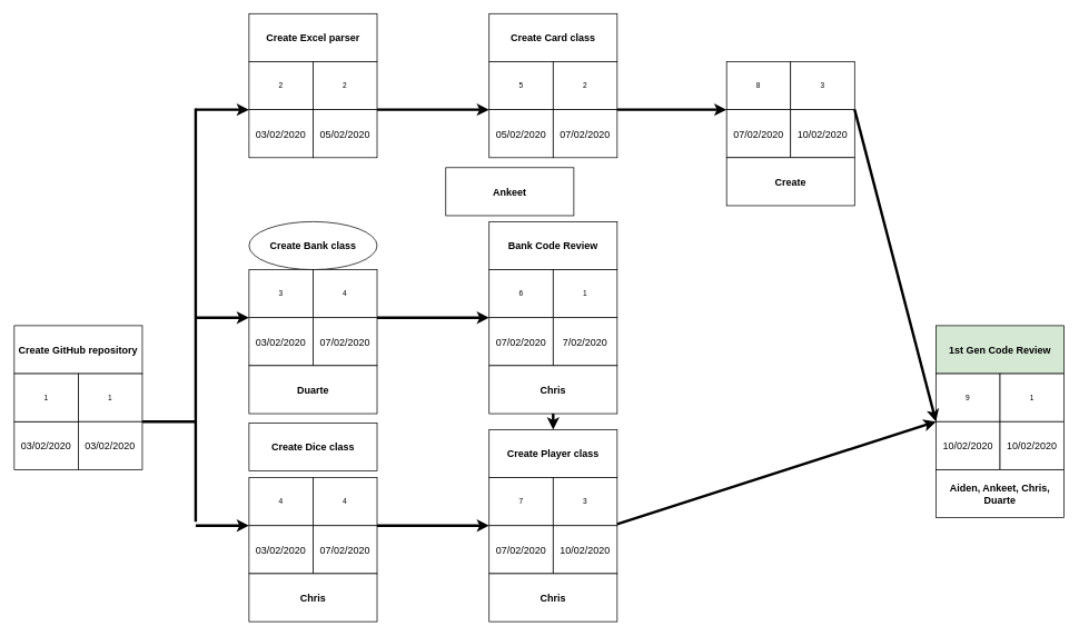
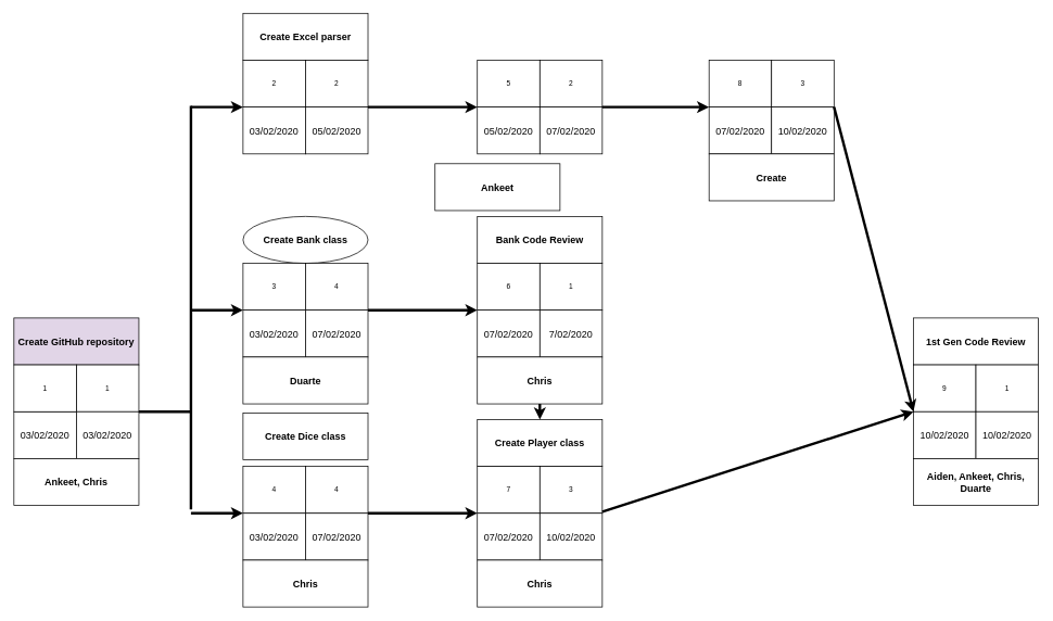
  <mxCell id="0" />
  <mxCell id="1" parent="0" />
- <mxCell id="2" value="Create GitHub repository" style="html=1;whiteSpace=wrap;;fontSize=15;fontColor=#000000;fontStyle=1;spacing=5;strokeOpacity=100;strokeWidth=1.2;" parent="1" vertex="1"><mxGeometry x="20" y="488" width="192" height="72" as="geometry" /></mxCell>
+ <mxCell id="2" value="Create GitHub repository" style="html=1;whiteSpace=wrap;fontSize=15;fontColor=#000000;fontStyle=1;spacing=5;strokeOpacity=100;strokeWidth=1.2;fillColor=#e1d5e7;" parent="1" vertex="1"><mxGeometry x="20" y="488" width="192" height="72" as="geometry" /></mxCell>
  <mxCell id="3" value="1" style="html=1;whiteSpace=wrap;;fontSize=11;spacing=5;strokeOpacity=100;strokeWidth=1.2;" parent="1" vertex="1"><mxGeometry x="116" y="560" width="96" height="72" as="geometry" /></mxCell>
  <mxCell id="4" value="03/02/2020" style="html=1;whiteSpace=wrap;;fontSize=15;fontColor=#000000;spacing=5;strokeOpacity=100;strokeWidth=1.2;" parent="1" vertex="1"><mxGeometry x="20" y="632" width="96" height="72" as="geometry" /></mxCell>
  <mxCell id="5" value="03/02/2020" style="html=1;whiteSpace=wrap;;fontSize=15;fontColor=#000000;spacing=5;strokeOpacity=100;strokeWidth=1.2;" parent="1" vertex="1"><mxGeometry x="116" y="632" width="96" height="72" as="geometry" /></mxCell>
+ <mxCell id="6" value="Ankeet, Chris" style="html=1;whiteSpace=wrap;;fontSize=15;fontColor=#000000;fontStyle=1;spacing=5;strokeOpacity=100;strokeWidth=1.2;" parent="1" vertex="1"><mxGeometry x="20" y="704" width="192" height="72" as="geometry" /></mxCell>
  <mxCell id="7" value="Create Excel parser" style="html=1;whiteSpace=wrap;;fontSize=15;fontColor=#000000;fontStyle=1;spacing=5;strokeOpacity=100;strokeWidth=1.2;" parent="1" vertex="1"><mxGeometry x="372" y="20" width="192" height="72" as="geometry" /></mxCell>
  <mxCell id="8" value="2" style="html=1;whiteSpace=wrap;;fontSize=11;spacing=5;strokeOpacity=100;strokeWidth=1.2;" parent="1" vertex="1"><mxGeometry x="372" y="92" width="96" height="72" as="geometry" /></mxCell>
  <mxCell id="9" value="2" style="html=1;whiteSpace=wrap;;fontSize=11;spacing=5;strokeOpacity=100;strokeWidth=1.2;" parent="1" vertex="1"><mxGeometry x="468" y="92" width="96" height="72" as="geometry" /></mxCell>
  <mxCell id="10" value="03/02/2020" style="html=1;whiteSpace=wrap;;fontSize=15;fontColor=#000000;spacing=5;strokeOpacity=100;strokeWidth=1.2;" parent="1" vertex="1"><mxGeometry x="372" y="164" width="96" height="72" as="geometry" /></mxCell>
  <mxCell id="11" value="05/02/2020" style="html=1;whiteSpace=wrap;;fontSize=15;fontColor=#000000;spacing=5;strokeOpacity=100;strokeWidth=1.2;" parent="1" vertex="1"><mxGeometry x="468" y="164" width="96" height="72" as="geometry" /></mxCell>
  <mxCell id="12" value="8" style="html=1;whiteSpace=wrap;;fontSize=11;spacing=5;strokeOpacity=100;strokeWidth=1.2;" parent="1" vertex="1"><mxGeometry x="1088" y="92" width="96" height="72" as="geometry" /></mxCell>
  <mxCell id="13" value="3" style="html=1;whiteSpace=wrap;;fontSize=11;spacing=5;strokeOpacity=100;strokeWidth=1.2;" parent="1" vertex="1"><mxGeometry x="1184" y="92" width="96" height="72" as="geometry" /></mxCell>
  <mxCell id="14" value="07/02/2020" style="html=1;whiteSpace=wrap;;fontSize=15;fontColor=#000000;spacing=5;strokeOpacity=100;strokeWidth=1.2;" parent="1" vertex="1"><mxGeometry x="1088" y="164" width="96" height="72" as="geometry" /></mxCell>
  <mxCell id="15" value="10/02/2020" style="html=1;whiteSpace=wrap;;fontSize=15;fontColor=#000000;spacing=5;strokeOpacity=100;strokeWidth=1.2;" parent="1" vertex="1"><mxGeometry x="1184" y="164" width="96" height="72" as="geometry" /></mxCell>
  <mxCell id="16" value="Create" style="html=1;whiteSpace=wrap;;fontSize=15;fontColor=#000000;fontStyle=1;spacing=5;strokeOpacity=100;strokeWidth=1.2;" parent="1" vertex="1"><mxGeometry x="1088" y="236" width="192" height="72" as="geometry" /></mxCell>
- <mxCell id="17" value="Create Card class" style="html=1;whiteSpace=wrap;;fontSize=15;fontColor=#000000;fontStyle=1;spacing=5;strokeOpacity=100;strokeWidth=1.2;" parent="1" vertex="1"><mxGeometry x="732" y="20" width="192" height="72" as="geometry" /></mxCell>
  <mxCell id="18" value="5" style="html=1;whiteSpace=wrap;;fontSize=11;spacing=5;strokeOpacity=100;strokeWidth=1.2;" parent="1" vertex="1"><mxGeometry x="732" y="92" width="96" height="72" as="geometry" /></mxCell>
  <mxCell id="19" value="2" style="html=1;whiteSpace=wrap;;fontSize=11;spacing=5;strokeOpacity=100;strokeWidth=1.2;" parent="1" vertex="1"><mxGeometry x="828" y="92" width="96" height="72" as="geometry" /></mxCell>
  <mxCell id="20" value="05/02/2020" style="html=1;whiteSpace=wrap;;fontSize=15;fontColor=#000000;spacing=5;strokeOpacity=100;strokeWidth=1.2;" parent="1" vertex="1"><mxGeometry x="732" y="164" width="96" height="72" as="geometry" /></mxCell>
  <mxCell id="21" value="07/02/2020" style="html=1;whiteSpace=wrap;;fontSize=15;fontColor=#000000;spacing=5;strokeOpacity=100;strokeWidth=1.2;" parent="1" vertex="1"><mxGeometry x="828" y="164" width="96" height="72" as="geometry" /></mxCell>
  <mxCell id="22" value="Ankeet" style="html=1;whiteSpace=wrap;;fontSize=15;fontColor=#000000;fontStyle=1;spacing=5;strokeOpacity=100;strokeWidth=1.2;" parent="1" vertex="1"><mxGeometry x="667" y="251" width="192" height="72" as="geometry" /></mxCell>
  <mxCell id="23" value="Create Player class" style="html=1;whiteSpace=wrap;;fontSize=15;fontColor=#000000;fontStyle=1;spacing=5;strokeOpacity=100;strokeWidth=1.2;" parent="1" vertex="1"><mxGeometry x="732" y="644" width="192" height="72" as="geometry" /></mxCell>
  <mxCell id="24" value="7" style="html=1;whiteSpace=wrap;;fontSize=11;spacing=5;strokeOpacity=100;strokeWidth=1.2;" parent="1" vertex="1"><mxGeometry x="732" y="716" width="96" height="72" as="geometry" /></mxCell>
  <mxCell id="25" value="3" style="html=1;whiteSpace=wrap;;fontSize=11;spacing=5;strokeOpacity=100;strokeWidth=1.2;" parent="1" vertex="1"><mxGeometry x="828" y="716" width="96" height="72" as="geometry" /></mxCell>
  <mxCell id="26" value="07/02/2020" style="html=1;whiteSpace=wrap;;fontSize=15;fontColor=#000000;spacing=5;strokeOpacity=100;strokeWidth=1.2;" parent="1" vertex="1"><mxGeometry x="732" y="788" width="96" height="72" as="geometry" /></mxCell>
  <mxCell id="27" value="10/02/2020" style="html=1;whiteSpace=wrap;;fontSize=15;fontColor=#000000;spacing=5;strokeOpacity=100;strokeWidth=1.2;" parent="1" vertex="1"><mxGeometry x="828" y="788" width="96" height="72" as="geometry" /></mxCell>
  <mxCell id="28" value="Chris" style="html=1;whiteSpace=wrap;;fontSize=15;fontColor=#000000;fontStyle=1;spacing=5;strokeOpacity=100;strokeWidth=1.2;" parent="1" vertex="1"><mxGeometry x="732" y="860" width="192" height="72" as="geometry" /></mxCell>
  <mxCell id="29" value="1" style="html=1;whiteSpace=wrap;;fontSize=11;spacing=5;strokeOpacity=100;strokeWidth=1.2;" parent="1" vertex="1"><mxGeometry x="20" y="560" width="96" height="72" as="geometry" /></mxCell>
  <mxCell id="30" value="Create Dice class" style="html=1;whiteSpace=wrap;;fontSize=15;fontColor=#000000;fontStyle=1;spacing=5;strokeOpacity=100;strokeWidth=1.2;" parent="1" vertex="1"><mxGeometry x="372" y="634" width="192" height="72" as="geometry" /></mxCell>
  <mxCell id="31" value="4" style="html=1;whiteSpace=wrap;;fontSize=11;spacing=5;strokeOpacity=100;strokeWidth=1.2;" parent="1" vertex="1"><mxGeometry x="372" y="716" width="96" height="72" as="geometry" /></mxCell>
  <mxCell id="32" value="4" style="html=1;whiteSpace=wrap;;fontSize=11;spacing=5;strokeOpacity=100;strokeWidth=1.2;" parent="1" vertex="1"><mxGeometry x="468" y="716" width="96" height="72" as="geometry" /></mxCell>
  <mxCell id="33" value="03/02/2020" style="html=1;whiteSpace=wrap;;fontSize=15;fontColor=#000000;spacing=5;strokeOpacity=100;strokeWidth=1.2;" parent="1" vertex="1"><mxGeometry x="372" y="788" width="96" height="72" as="geometry" /></mxCell>
  <mxCell id="34" value="07/02/2020" style="html=1;whiteSpace=wrap;;fontSize=15;fontColor=#000000;spacing=5;strokeOpacity=100;strokeWidth=1.2;" parent="1" vertex="1"><mxGeometry x="468" y="788" width="96" height="72" as="geometry" /></mxCell>
  <mxCell id="35" value="Chris" style="html=1;whiteSpace=wrap;;fontSize=15;fontColor=#000000;fontStyle=1;spacing=5;strokeOpacity=100;strokeWidth=1.2;" parent="1" vertex="1"><mxGeometry x="372" y="860" width="192" height="72" as="geometry" /></mxCell>
  <mxCell id="36" value="Create Bank class" style="ellipse;html=1;whiteSpace=wrap;fontSize=15;fontColor=#000000;fontStyle=1;spacing=5;strokeOpacity=100;strokeWidth=1.2;" parent="1" vertex="1"><mxGeometry x="372" y="332" width="192" height="72" as="geometry" /></mxCell>
  <mxCell id="37" value="3" style="html=1;whiteSpace=wrap;;fontSize=11;spacing=5;strokeOpacity=100;strokeWidth=1.2;" parent="1" vertex="1"><mxGeometry x="372" y="404" width="96" height="72" as="geometry" /></mxCell>
  <mxCell id="38" value="4" style="html=1;whiteSpace=wrap;;fontSize=11;spacing=5;strokeOpacity=100;strokeWidth=1.2;" parent="1" vertex="1"><mxGeometry x="468" y="404" width="96" height="72" as="geometry" /></mxCell>
  <mxCell id="39" value="03/02/2020" style="html=1;whiteSpace=wrap;;fontSize=15;fontColor=#000000;spacing=5;strokeOpacity=100;strokeWidth=1.2;" parent="1" vertex="1"><mxGeometry x="372" y="476" width="96" height="72" as="geometry" /></mxCell>
  <mxCell id="40" value="07/02/2020" style="html=1;whiteSpace=wrap;;fontSize=15;fontColor=#000000;spacing=5;strokeOpacity=100;strokeWidth=1.2;" parent="1" vertex="1"><mxGeometry x="468" y="476" width="96" height="72" as="geometry" /></mxCell>
  <mxCell id="41" value="Duarte" style="html=1;whiteSpace=wrap;;fontSize=15;fontColor=#000000;fontStyle=1;spacing=5;strokeOpacity=100;strokeWidth=1.2;" parent="1" vertex="1"><mxGeometry x="372" y="548" width="192" height="72" as="geometry" /></mxCell>
- <mxCell id="42" value="1st Gen Code Review" style="html=1;whiteSpace=wrap;fontSize=15;fontColor=#000000;fontStyle=1;spacing=5;strokeOpacity=100;strokeWidth=1.2;fillColor=#d5e8d4;" parent="1" vertex="1"><mxGeometry x="1402" y="488" width="192" height="72" as="geometry" /></mxCell>
+ <mxCell id="42" value="1st Gen Code Review" style="html=1;whiteSpace=wrap;;fontSize=15;fontColor=#000000;fontStyle=1;spacing=5;strokeOpacity=100;strokeWidth=1.2;" parent="1" vertex="1"><mxGeometry x="1402" y="488" width="192" height="72" as="geometry" /></mxCell>
  <mxCell id="43" value="9" style="html=1;whiteSpace=wrap;;fontSize=11;spacing=5;strokeOpacity=100;strokeWidth=1.2;" parent="1" vertex="1"><mxGeometry x="1402" y="560" width="96" height="72" as="geometry" /></mxCell>
  <mxCell id="44" value="1" style="html=1;whiteSpace=wrap;;fontSize=11;spacing=5;strokeOpacity=100;strokeWidth=1.2;" parent="1" vertex="1"><mxGeometry x="1498" y="560" width="96" height="72" as="geometry" /></mxCell>
  <mxCell id="45" value="10/02/2020" style="html=1;whiteSpace=wrap;;fontSize=15;fontColor=#000000;spacing=5;strokeOpacity=100;strokeWidth=1.2;" parent="1" vertex="1"><mxGeometry x="1402" y="632" width="96" height="72" as="geometry" /></mxCell>
  <mxCell id="46" value="10/02/2020" style="html=1;whiteSpace=wrap;;fontSize=15;fontColor=#000000;spacing=5;strokeOpacity=100;strokeWidth=1.2;" parent="1" vertex="1"><mxGeometry x="1498" y="632" width="96" height="72" as="geometry" /></mxCell>
  <mxCell id="47" value="Aiden, Ankeet, Chris, Duarte" style="html=1;whiteSpace=wrap;;fontSize=15;fontColor=#000000;fontStyle=1;spacing=5;strokeOpacity=100;strokeWidth=1.2;" parent="1" vertex="1"><mxGeometry x="1402" y="704" width="192" height="72" as="geometry" /></mxCell>
  <mxCell id="48" value="" style="endArrow=none;html=1;strokeWidth=4;" edge="1" parent="1"><mxGeometry width="50" height="50" relative="1" as="geometry"><mxPoint x="292" y="782" as="sourcePoint" /><mxPoint x="292" y="162" as="targetPoint" /></mxGeometry></mxCell>
  <mxCell id="49" value="" style="endArrow=none;html=1;exitX=1;exitY=0;exitDx=0;exitDy=0;strokeWidth=4;" edge="1" parent="1" source="5"><mxGeometry width="50" height="50" relative="1" as="geometry"><mxPoint x="252" y="672" as="sourcePoint" /><mxPoint x="292" y="632" as="targetPoint" /></mxGeometry></mxCell>
  <mxCell id="50" value="" style="endArrow=classic;html=1;strokeWidth=4;entryX=0;entryY=0;entryDx=0;entryDy=0;endFill=1;" edge="1" parent="1" target="10"><mxGeometry width="50" height="50" relative="1" as="geometry"><mxPoint x="292" y="164" as="sourcePoint" /><mxPoint x="302" y="642" as="targetPoint" /></mxGeometry></mxCell>
  <mxCell id="51" value="" style="endArrow=classic;html=1;strokeWidth=4;entryX=0;entryY=1;entryDx=0;entryDy=0;endFill=1;exitX=1;exitY=1;exitDx=0;exitDy=0;" edge="1" parent="1" source="32" target="24"><mxGeometry width="50" height="50" relative="1" as="geometry"><mxPoint x="292" y="476" as="sourcePoint" /><mxPoint x="382" y="174" as="targetPoint" /></mxGeometry></mxCell>
  <mxCell id="52" value="" style="endArrow=classic;html=1;strokeWidth=4;entryX=0;entryY=0;entryDx=0;entryDy=0;endFill=1;" edge="1" parent="1"><mxGeometry width="50" height="50" relative="1" as="geometry"><mxPoint x="292" y="788" as="sourcePoint" /><mxPoint x="372" y="788" as="targetPoint" /></mxGeometry></mxCell>
  <mxCell id="53" value="" style="endArrow=classic;html=1;strokeWidth=4;entryX=0;entryY=0;entryDx=0;entryDy=0;endFill=1;" edge="1" parent="1" target="39"><mxGeometry width="50" height="50" relative="1" as="geometry"><mxPoint x="292" y="476" as="sourcePoint" /><mxPoint x="382" y="798" as="targetPoint" /></mxGeometry></mxCell>
  <mxCell id="54" value="" style="endArrow=classic;html=1;strokeWidth=4;entryX=0;entryY=1;entryDx=0;entryDy=0;endFill=1;exitX=1;exitY=1;exitDx=0;exitDy=0;" edge="1" parent="1" source="9" target="18"><mxGeometry width="50" height="50" relative="1" as="geometry"><mxPoint x="302" y="174" as="sourcePoint" /><mxPoint x="382" y="174" as="targetPoint" /></mxGeometry></mxCell>
  <mxCell id="55" value="" style="endArrow=classic;html=1;strokeWidth=4;entryX=0;entryY=0;entryDx=0;entryDy=0;endFill=1;exitX=1;exitY=0;exitDx=0;exitDy=0;" edge="1" parent="1" source="21" target="14"><mxGeometry width="50" height="50" relative="1" as="geometry"><mxPoint x="574" y="174" as="sourcePoint" /><mxPoint x="742" y="174" as="targetPoint" /></mxGeometry></mxCell>
  <mxCell id="56" value="" style="endArrow=classic;html=1;strokeWidth=4;entryX=0;entryY=0;entryDx=0;entryDy=0;endFill=1;exitX=1;exitY=1;exitDx=0;exitDy=0;" edge="1" parent="1" target="45"><mxGeometry width="50" height="50" relative="1" as="geometry"><mxPoint x="924" y="785.5" as="sourcePoint" /><mxPoint x="1092" y="785.5" as="targetPoint" /></mxGeometry></mxCell>
  <mxCell id="57" value="" style="endArrow=classic;html=1;strokeWidth=4;entryX=0;entryY=0;entryDx=0;entryDy=0;endFill=1;exitX=1;exitY=0;exitDx=0;exitDy=0;" edge="1" parent="1" source="15" target="45"><mxGeometry width="50" height="50" relative="1" as="geometry"><mxPoint x="574" y="486" as="sourcePoint" /><mxPoint x="742" y="798" as="targetPoint" /></mxGeometry></mxCell>
  <mxCell id="58" value="Bank Code Review" style="html=1;whiteSpace=wrap;;fontSize=15;fontColor=#000000;fontStyle=1;spacing=5;strokeOpacity=100;strokeWidth=1.2;" vertex="1" parent="1"><mxGeometry x="732" y="332" width="192" height="72" as="geometry" /></mxCell>
  <mxCell id="59" value="6" style="html=1;whiteSpace=wrap;;fontSize=11;spacing=5;strokeOpacity=100;strokeWidth=1.2;" vertex="1" parent="1"><mxGeometry x="732" y="404" width="96" height="72" as="geometry" /></mxCell>
  <mxCell id="60" value="1" style="html=1;whiteSpace=wrap;;fontSize=11;spacing=5;strokeOpacity=100;strokeWidth=1.2;" vertex="1" parent="1"><mxGeometry x="828" y="404" width="96" height="72" as="geometry" /></mxCell>
  <mxCell id="61" value="07/02/2020" style="html=1;whiteSpace=wrap;;fontSize=15;fontColor=#000000;spacing=5;strokeOpacity=100;strokeWidth=1.2;" vertex="1" parent="1"><mxGeometry x="732" y="476" width="96" height="72" as="geometry" /></mxCell>
  <mxCell id="62" value="7/02/2020" style="html=1;whiteSpace=wrap;;fontSize=15;fontColor=#000000;spacing=5;strokeOpacity=100;strokeWidth=1.2;" vertex="1" parent="1"><mxGeometry x="828" y="476" width="96" height="72" as="geometry" /></mxCell>
  <mxCell id="63" value="Chris" style="html=1;whiteSpace=wrap;;fontSize=15;fontColor=#000000;fontStyle=1;spacing=5;strokeOpacity=100;strokeWidth=1.2;" vertex="1" parent="1"><mxGeometry x="732" y="548" width="192" height="72" as="geometry" /></mxCell>
  <mxCell id="64" value="" style="endArrow=classic;html=1;strokeWidth=4;entryX=0;entryY=1;entryDx=0;entryDy=0;endFill=1;exitX=1;exitY=0;exitDx=0;exitDy=0;" edge="1" parent="1" source="40" target="59"><mxGeometry width="50" height="50" relative="1" as="geometry"><mxPoint x="302" y="486" as="sourcePoint" /><mxPoint x="382" y="486" as="targetPoint" /></mxGeometry></mxCell>
  <mxCell id="65" value="" style="endArrow=classic;html=1;strokeWidth=4;entryX=0.5;entryY=0;entryDx=0;entryDy=0;endFill=1;exitX=0.5;exitY=1;exitDx=0;exitDy=0;" edge="1" parent="1" source="63" target="23"><mxGeometry width="50" height="50" relative="1" as="geometry"><mxPoint x="574" y="486" as="sourcePoint" /><mxPoint x="742" y="486" as="targetPoint" /></mxGeometry></mxCell>
